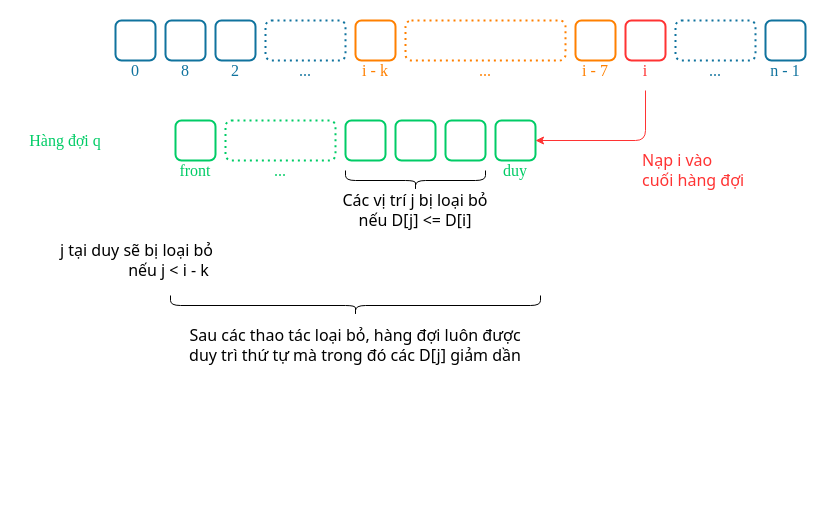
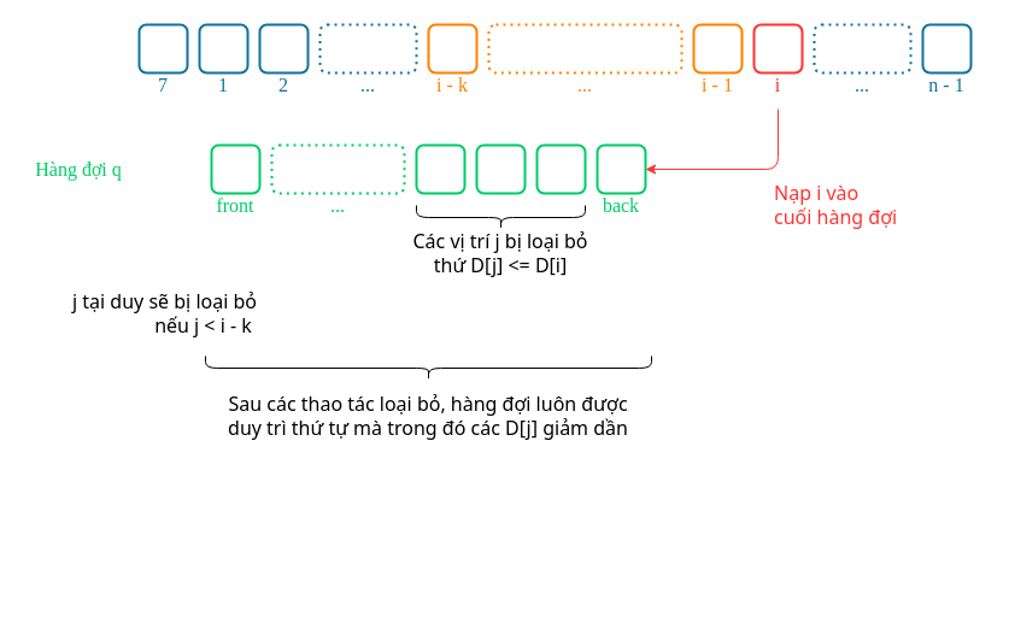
  <mxCell id="0" />
  <mxCell id="1" parent="0" />
  <mxCell id="2" value="" style="rounded=1;whiteSpace=wrap;html=1;fillColor=none;strokeColor=#10739E;strokeWidth=2;" parent="1" vertex="1"><mxGeometry x="115" y="20" width="40" height="40" as="geometry" /></mxCell>
- <mxCell id="3" value="0" style="text;html=1;align=center;verticalAlign=middle;whiteSpace=wrap;rounded=0;fontFamily=consolas;fontSize=16;fontColor=#10739E;" parent="1" vertex="1"><mxGeometry x="115" y="50" width="40" height="40" as="geometry" /></mxCell>
+ <mxCell id="3" value="7" style="text;html=1;align=center;verticalAlign=middle;whiteSpace=wrap;rounded=0;fontFamily=consolas;fontSize=16;fontColor=#10739E;" parent="1" vertex="1"><mxGeometry x="115" y="50" width="40" height="40" as="geometry" /></mxCell>
  <mxCell id="4" value="" style="rounded=1;whiteSpace=wrap;html=1;fillColor=none;strokeColor=#10739E;strokeWidth=2;" parent="1" vertex="1"><mxGeometry x="165" y="20" width="40" height="40" as="geometry" /></mxCell>
- <mxCell id="5" value="8" style="text;html=1;align=center;verticalAlign=middle;whiteSpace=wrap;rounded=0;fontFamily=consolas;fontSize=16;fontColor=#10739E;" parent="1" vertex="1"><mxGeometry x="165" y="50" width="40" height="40" as="geometry" /></mxCell>
+ <mxCell id="5" value="1" style="text;html=1;align=center;verticalAlign=middle;whiteSpace=wrap;rounded=0;fontFamily=consolas;fontSize=16;fontColor=#10739E;" parent="1" vertex="1"><mxGeometry x="165" y="50" width="40" height="40" as="geometry" /></mxCell>
  <mxCell id="6" value="" style="rounded=1;whiteSpace=wrap;html=1;fillColor=none;strokeColor=#10739E;strokeWidth=2;" parent="1" vertex="1"><mxGeometry x="215" y="20" width="40" height="40" as="geometry" /></mxCell>
  <mxCell id="7" value="2" style="text;html=1;align=center;verticalAlign=middle;whiteSpace=wrap;rounded=0;fontFamily=consolas;fontSize=16;fontColor=#10739E;" parent="1" vertex="1"><mxGeometry x="215" y="50" width="40" height="40" as="geometry" /></mxCell>
  <mxCell id="8" value="" style="rounded=1;whiteSpace=wrap;html=1;fillColor=none;strokeColor=#00CC66;strokeWidth=2;" parent="1" vertex="1"><mxGeometry x="175" y="120" width="40" height="40" as="geometry" /></mxCell>
  <mxCell id="9" value="" style="rounded=1;whiteSpace=wrap;html=1;fontFamily=consolas;fontSize=16;fillColor=none;strokeColor=#00CC66;strokeWidth=2;dashed=1;dashPattern=1 2;" parent="1" vertex="1"><mxGeometry x="225" y="120" width="110" height="40" as="geometry" /></mxCell>
  <mxCell id="10" value="" style="rounded=1;whiteSpace=wrap;html=1;fillColor=none;strokeColor=#00CC66;strokeWidth=2;" parent="1" vertex="1"><mxGeometry x="445" y="120" width="40" height="40" as="geometry" /></mxCell>
  <mxCell id="11" value="" style="rounded=1;whiteSpace=wrap;html=1;fillColor=none;strokeColor=#00CC66;strokeWidth=2;" parent="1" vertex="1"><mxGeometry x="495" y="120" width="40" height="40" as="geometry" /></mxCell>
  <mxCell id="12" value="front" style="text;html=1;align=center;verticalAlign=middle;whiteSpace=wrap;rounded=0;fontFamily=consolas;fontSize=16;fontColor=#00CC66;" parent="1" vertex="1"><mxGeometry x="165" y="150" width="60" height="40" as="geometry" /></mxCell>
- <mxCell id="13" value="duy" style="text;html=1;align=center;verticalAlign=middle;whiteSpace=wrap;rounded=0;fontFamily=consolas;fontSize=16;fontColor=#00CC66;" parent="1" vertex="1"><mxGeometry x="485" y="150" width="60" height="40" as="geometry" /></mxCell>
+ <mxCell id="13" value="back" style="text;html=1;align=center;verticalAlign=middle;whiteSpace=wrap;rounded=0;fontFamily=consolas;fontSize=16;fontColor=#00CC66;" parent="1" vertex="1"><mxGeometry x="485" y="150" width="60" height="40" as="geometry" /></mxCell>
  <mxCell id="14" value="" style="rounded=1;whiteSpace=wrap;html=1;fontFamily=consolas;fontSize=16;fillColor=none;strokeColor=#FF8000;fontColor=#FF8000;strokeWidth=2;dashed=1;dashPattern=1 2;" parent="1" vertex="1"><mxGeometry x="405" y="20" width="160" height="40" as="geometry" /></mxCell>
  <mxCell id="15" value="" style="rounded=1;whiteSpace=wrap;html=1;fillColor=none;strokeColor=#FF3333;strokeWidth=2;" parent="1" vertex="1"><mxGeometry x="625" y="20" width="40" height="40" as="geometry" /></mxCell>
  <mxCell id="16" value="" style="rounded=1;whiteSpace=wrap;html=1;fillColor=none;strokeColor=#10739E;strokeWidth=2;" parent="1" vertex="1"><mxGeometry x="765" y="20" width="40" height="40" as="geometry" /></mxCell>
  <mxCell id="17" value="" style="rounded=1;whiteSpace=wrap;html=1;fontFamily=consolas;fontSize=16;fillColor=none;strokeColor=#10739E;fontColor=#10739E;strokeWidth=2;dashed=1;dashPattern=1 2;" parent="1" vertex="1"><mxGeometry x="675" y="20" width="80" height="40" as="geometry" /></mxCell>
  <mxCell id="18" value="n - 1" style="text;html=1;align=center;verticalAlign=middle;whiteSpace=wrap;rounded=0;fontFamily=consolas;fontSize=16;fontColor=#10739E;" parent="1" vertex="1"><mxGeometry x="755" y="50" width="60" height="40" as="geometry" /></mxCell>
  <mxCell id="19" value="i" style="text;html=1;align=center;verticalAlign=middle;whiteSpace=wrap;rounded=0;fontFamily=consolas;fontSize=16;fontColor=#FF3333;" parent="1" vertex="1"><mxGeometry x="625" y="50" width="40" height="40" as="geometry" /></mxCell>
  <mxCell id="20" value="" style="rounded=1;whiteSpace=wrap;html=1;fillColor=none;strokeColor=#FF8000;strokeWidth=2;" parent="1" vertex="1"><mxGeometry x="575" y="20" width="40" height="40" as="geometry" /></mxCell>
- <mxCell id="21" value="i - 7" style="text;html=1;align=center;verticalAlign=middle;whiteSpace=wrap;rounded=0;fontFamily=consolas;fontSize=16;fontColor=#FF8000;" parent="1" vertex="1"><mxGeometry x="565" y="50" width="60" height="40" as="geometry" /></mxCell>
+ <mxCell id="21" value="i - 1" style="text;html=1;align=center;verticalAlign=middle;whiteSpace=wrap;rounded=0;fontFamily=consolas;fontSize=16;fontColor=#FF8000;" parent="1" vertex="1"><mxGeometry x="565" y="50" width="60" height="40" as="geometry" /></mxCell>
  <mxCell id="22" value="" style="rounded=1;whiteSpace=wrap;html=1;fillColor=none;strokeColor=#FF8000;strokeWidth=2;" parent="1" vertex="1"><mxGeometry x="355" y="20" width="40" height="40" as="geometry" /></mxCell>
  <mxCell id="23" value="i - k" style="text;html=1;align=center;verticalAlign=middle;whiteSpace=wrap;rounded=0;fontFamily=consolas;fontSize=16;fontColor=#FF8000;" parent="1" vertex="1"><mxGeometry x="345" y="50" width="60" height="40" as="geometry" /></mxCell>
  <mxCell id="24" value="" style="rounded=1;whiteSpace=wrap;html=1;fontFamily=consolas;fontSize=16;fillColor=none;strokeColor=#10739E;fontColor=#10739E;strokeWidth=2;dashed=1;dashPattern=1 2;" parent="1" vertex="1"><mxGeometry x="265" y="20" width="80" height="40" as="geometry" /></mxCell>
  <mxCell id="25" value="" style="rounded=1;whiteSpace=wrap;html=1;fillColor=none;strokeColor=#00CC66;strokeWidth=2;" parent="1" vertex="1"><mxGeometry x="395" y="120" width="40" height="40" as="geometry" /></mxCell>
  <mxCell id="26" value="" style="shape=curlyBracket;whiteSpace=wrap;html=1;rounded=1;flipH=1;labelPosition=right;verticalLabelPosition=middle;align=left;verticalAlign=middle;rotation=90;" parent="1" vertex="1"><mxGeometry x="405" y="110" width="20" height="140" as="geometry" /></mxCell>
- <mxCell id="27" value="Các vị trí j bị loại bỏ&lt;br&gt;nếu D[j] &amp;lt;= D[i]" style="text;html=1;align=center;verticalAlign=middle;whiteSpace=wrap;rounded=0;fontFamily=Noto Sans;fontSize=16;fontColor=#000000;fontSource=https%3A%2F%2Ffonts.googleapis.com%2Fcss%3Ffamily%3DNoto%2BSans;" parent="1" vertex="1"><mxGeometry x="255" y="190" width="320" height="40" as="geometry" /></mxCell>
+ <mxCell id="27" value="Các vị trí j bị loại bỏ&lt;br&gt;thứ D[j] &amp;lt;= D[i]" style="text;html=1;align=center;verticalAlign=middle;whiteSpace=wrap;rounded=0;fontFamily=Noto Sans;fontSize=16;fontColor=#000000;fontSource=https%3A%2F%2Ffonts.googleapis.com%2Fcss%3Ffamily%3DNoto%2BSans;" parent="1" vertex="1"><mxGeometry x="255" y="190" width="320" height="40" as="geometry" /></mxCell>
  <mxCell id="28" value="..." style="text;html=1;align=center;verticalAlign=middle;whiteSpace=wrap;rounded=0;fontFamily=consolas;fontSize=16;fontColor=#10739E;" parent="1" vertex="1"><mxGeometry x="265" y="50" width="80" height="40" as="geometry" /></mxCell>
  <mxCell id="29" value="..." style="text;html=1;align=center;verticalAlign=middle;whiteSpace=wrap;rounded=0;fontFamily=consolas;fontSize=16;fontColor=#10739E;" parent="1" vertex="1"><mxGeometry x="675" y="50" width="80" height="40" as="geometry" /></mxCell>
  <mxCell id="30" value="..." style="text;html=1;align=center;verticalAlign=middle;whiteSpace=wrap;rounded=0;fontFamily=consolas;fontSize=16;fontColor=#FF8000;" parent="1" vertex="1"><mxGeometry x="405" y="50" width="160" height="40" as="geometry" /></mxCell>
  <mxCell id="31" value="..." style="text;html=1;align=center;verticalAlign=middle;whiteSpace=wrap;rounded=0;fontFamily=consolas;fontSize=16;fontColor=#00CC66;" parent="1" vertex="1"><mxGeometry x="225" y="150" width="110" height="40" as="geometry" /></mxCell>
  <mxCell id="32" value="Hàng đợi q" style="text;html=1;align=center;verticalAlign=middle;whiteSpace=wrap;rounded=0;fontFamily=consolas;fontSize=16;fontColor=#00CC66;" parent="1" vertex="1"><mxGeometry x="20" y="120" width="90" height="40" as="geometry" /></mxCell>
  <mxCell id="33" value="" style="rounded=1;whiteSpace=wrap;html=1;fillColor=none;strokeColor=#00CC66;strokeWidth=2;" vertex="1" parent="1"><mxGeometry x="345" y="120" width="40" height="40" as="geometry" /></mxCell>
  <mxCell id="34" value="" style="endArrow=classic;html=1;rounded=1;entryX=1;entryY=0.5;entryDx=0;entryDy=0;curved=0;fontColor=#FF3333;strokeColor=#FF3333;" edge="1" parent="1" source="19" target="11"><mxGeometry width="50" height="50" relative="1" as="geometry"><mxPoint x="415" y="190" as="sourcePoint" /><mxPoint x="555" y="140" as="targetPoint" /><Array as="points"><mxPoint x="645" y="140" /></Array></mxGeometry></mxCell>
  <mxCell id="35" value="Nạp i vào&lt;br&gt;cuối hàng đợi" style="text;html=1;align=left;verticalAlign=middle;whiteSpace=wrap;rounded=0;fontFamily=Noto Sans;fontSize=16;fontColor=#FF3333;fontSource=https%3A%2F%2Ffonts.googleapis.com%2Fcss%3Ffamily%3DNoto%2BSans;labelBackgroundColor=default;" vertex="1" parent="1"><mxGeometry x="640" y="150" width="110" height="40" as="geometry" /></mxCell>
  <mxCell id="36" value="Sau các thao tác loại bỏ, hàng đợi luôn được duy trì thứ tự mà trong đó các D[j] giảm dần" style="text;html=1;align=center;verticalAlign=middle;whiteSpace=wrap;rounded=0;fontFamily=Noto Sans;fontSize=16;fontColor=#000000;fontSource=https%3A%2F%2Ffonts.googleapis.com%2Fcss%3Ffamily%3DNoto%2BSans;" vertex="1" parent="1"><mxGeometry x="185" y="325" width="340" height="40" as="geometry" /></mxCell>
  <mxCell id="37" value="" style="shape=curlyBracket;whiteSpace=wrap;html=1;rounded=1;flipH=1;labelPosition=right;verticalLabelPosition=middle;align=left;verticalAlign=middle;rotation=90;" vertex="1" parent="1"><mxGeometry x="345" y="120" width="20" height="370" as="geometry" /></mxCell>
  <mxCell id="38" value="j tại duy sẽ bị loại bỏ nếu j &amp;lt; i - k&amp;nbsp;" style="text;html=1;align=right;verticalAlign=middle;whiteSpace=wrap;rounded=0;fontFamily=Noto Sans;fontSize=16;fontColor=#000000;fontSource=https%3A%2F%2Ffonts.googleapis.com%2Fcss%3Ffamily%3DNoto%2BSans;" vertex="1" parent="1"><mxGeometry x="35" y="240" width="180" height="40" as="geometry" /></mxCell>
